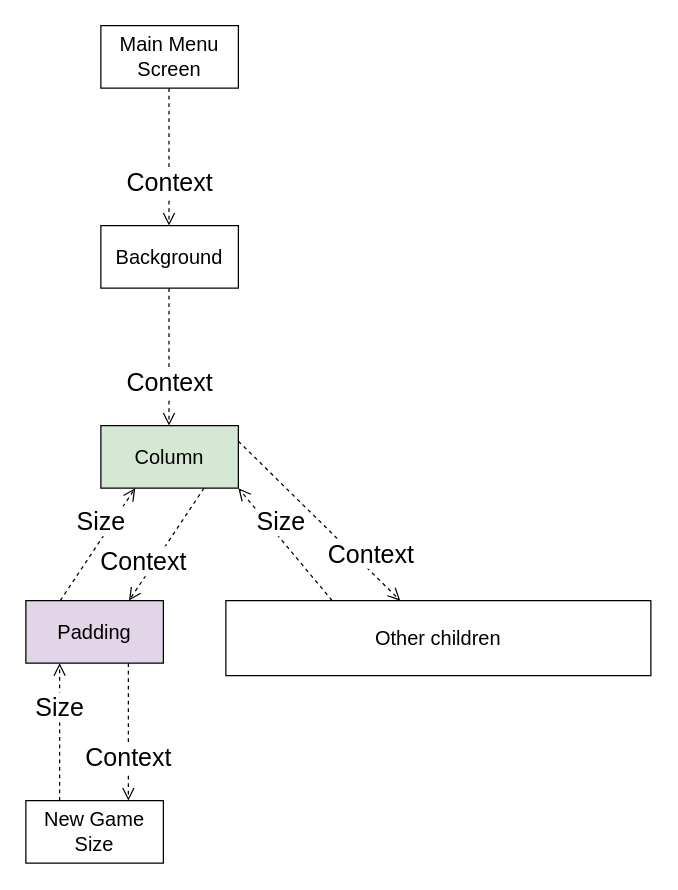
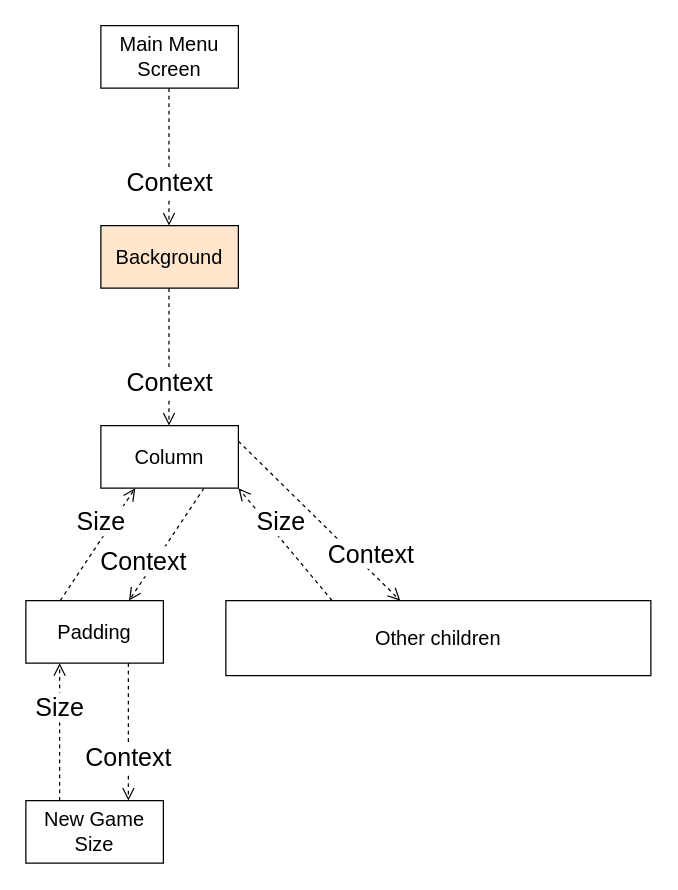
  <mxCell id="0" />
  <mxCell id="1" parent="0" />
  <mxCell id="2" value="&lt;font style=&quot;font-size: 16px;&quot;&gt;Main Menu Screen&lt;/font&gt;" style="html=1;whiteSpace=wrap;" vertex="1" parent="1"><mxGeometry x="80" y="20" width="110" height="50" as="geometry" /></mxCell>
- <mxCell id="3" value="&lt;font style=&quot;font-size: 16px;&quot;&gt;Column&lt;/font&gt;" style="html=1;whiteSpace=wrap;fillColor=#d5e8d4;" vertex="1" parent="1"><mxGeometry x="80" y="340" width="110" height="50" as="geometry" /></mxCell>
- <mxCell id="4" value="&lt;font style=&quot;font-size: 16px;&quot;&gt;Padding&lt;/font&gt;" style="html=1;whiteSpace=wrap;fillColor=#e1d5e7;" vertex="1" parent="1"><mxGeometry x="20" y="480" width="110" height="50" as="geometry" /></mxCell>
- <mxCell id="5" value="&lt;font style=&quot;font-size: 16px;&quot;&gt;Background&lt;/font&gt;" style="html=1;whiteSpace=wrap;" vertex="1" parent="1"><mxGeometry x="80" y="180" width="110" height="50" as="geometry" /></mxCell>
+ <mxCell id="3" value="&lt;font style=&quot;font-size: 16px;&quot;&gt;Column&lt;/font&gt;" style="html=1;whiteSpace=wrap;" vertex="1" parent="1"><mxGeometry x="80" y="340" width="110" height="50" as="geometry" /></mxCell>
+ <mxCell id="4" value="&lt;font style=&quot;font-size: 16px;&quot;&gt;Padding&lt;/font&gt;" style="html=1;whiteSpace=wrap;" vertex="1" parent="1"><mxGeometry x="20" y="480" width="110" height="50" as="geometry" /></mxCell>
+ <mxCell id="5" value="&lt;font style=&quot;font-size: 16px;&quot;&gt;Background&lt;/font&gt;" style="html=1;whiteSpace=wrap;fillColor=#ffe6cc;" vertex="1" parent="1"><mxGeometry x="80" y="180" width="110" height="50" as="geometry" /></mxCell>
  <mxCell id="6" value="&lt;font style=&quot;font-size: 16px;&quot;&gt;Other children&lt;/font&gt;" style="html=1;whiteSpace=wrap;" vertex="1" parent="1"><mxGeometry x="180" y="480" width="340" height="60" as="geometry" /></mxCell>
  <mxCell id="7" value="&lt;font style=&quot;font-size: 20px;&quot;&gt;Context&lt;br&gt;&lt;/font&gt;" style="html=1;verticalAlign=bottom;endArrow=open;dashed=1;endSize=8;curved=0;rounded=0;entryX=0.75;entryY=0;entryDx=0;entryDy=0;exitX=0.75;exitY=1;exitDx=0;exitDy=0;" edge="1" parent="1"><mxGeometry x="0.636" relative="1" as="geometry"><mxPoint x="134.5" y="70" as="sourcePoint" /><mxPoint x="134.5" y="180" as="targetPoint" /><mxPoint as="offset" /></mxGeometry></mxCell>
  <mxCell id="8" value="&lt;font style=&quot;font-size: 20px;&quot;&gt;Context&lt;br&gt;&lt;/font&gt;" style="html=1;verticalAlign=bottom;endArrow=open;dashed=1;endSize=8;curved=0;rounded=0;entryX=0.75;entryY=0;entryDx=0;entryDy=0;exitX=0.75;exitY=1;exitDx=0;exitDy=0;" edge="1" parent="1"><mxGeometry x="0.636" relative="1" as="geometry"><mxPoint x="134.5" y="230" as="sourcePoint" /><mxPoint x="134.5" y="340" as="targetPoint" /><mxPoint as="offset" /></mxGeometry></mxCell>
  <mxCell id="9" value="&lt;font style=&quot;font-size: 20px;&quot;&gt;Size&lt;/font&gt;" style="html=1;verticalAlign=bottom;endArrow=open;dashed=1;endSize=8;curved=0;rounded=0;entryX=0.25;entryY=1;entryDx=0;entryDy=0;exitX=0.25;exitY=0;exitDx=0;exitDy=0;" edge="1" parent="1" source="4" target="3"><mxGeometry x="0.091" relative="1" as="geometry"><mxPoint x="117" y="350" as="sourcePoint" /><mxPoint x="117" y="240" as="targetPoint" /><mxPoint as="offset" /></mxGeometry></mxCell>
  <mxCell id="10" value="&lt;font style=&quot;font-size: 20px;&quot;&gt;Context&lt;br&gt;&lt;/font&gt;" style="html=1;verticalAlign=bottom;endArrow=open;dashed=1;endSize=8;curved=0;rounded=0;entryX=0.75;entryY=0;entryDx=0;entryDy=0;exitX=0.75;exitY=1;exitDx=0;exitDy=0;" edge="1" parent="1" source="3" target="4"><mxGeometry x="0.636" relative="1" as="geometry"><mxPoint x="172" y="240" as="sourcePoint" /><mxPoint x="172" y="350" as="targetPoint" /><mxPoint as="offset" /></mxGeometry></mxCell>
  <mxCell id="11" value="&lt;font style=&quot;font-size: 16px;&quot;&gt;New Game Size&lt;br&gt;&lt;/font&gt;" style="html=1;whiteSpace=wrap;" vertex="1" parent="1"><mxGeometry x="20" y="640" width="110" height="50" as="geometry" /></mxCell>
  <mxCell id="12" value="&lt;font style=&quot;font-size: 20px;&quot;&gt;Size&lt;/font&gt;" style="html=1;verticalAlign=bottom;endArrow=open;dashed=1;endSize=8;curved=0;rounded=0;entryX=0.25;entryY=1;entryDx=0;entryDy=0;exitX=0.25;exitY=0;exitDx=0;exitDy=0;" edge="1" parent="1"><mxGeometry x="0.091" relative="1" as="geometry"><mxPoint x="47" y="640" as="sourcePoint" /><mxPoint x="47" y="530" as="targetPoint" /><mxPoint as="offset" /></mxGeometry></mxCell>
  <mxCell id="13" value="&lt;font style=&quot;font-size: 20px;&quot;&gt;Context&lt;br&gt;&lt;/font&gt;" style="html=1;verticalAlign=bottom;endArrow=open;dashed=1;endSize=8;curved=0;rounded=0;entryX=0.75;entryY=0;entryDx=0;entryDy=0;exitX=0.75;exitY=1;exitDx=0;exitDy=0;" edge="1" parent="1"><mxGeometry x="0.636" relative="1" as="geometry"><mxPoint x="102" y="530" as="sourcePoint" /><mxPoint x="102" y="640" as="targetPoint" /><mxPoint as="offset" /></mxGeometry></mxCell>
  <mxCell id="14" value="&lt;font style=&quot;font-size: 20px;&quot;&gt;Size&lt;/font&gt;" style="html=1;verticalAlign=bottom;endArrow=open;dashed=1;endSize=8;curved=0;rounded=0;entryX=1;entryY=1;entryDx=0;entryDy=0;exitX=0.25;exitY=0;exitDx=0;exitDy=0;" edge="1" parent="1" source="6" target="3"><mxGeometry x="0.091" relative="1" as="geometry"><mxPoint x="410" y="390" as="sourcePoint" /><mxPoint x="410" y="280" as="targetPoint" /><mxPoint as="offset" /></mxGeometry></mxCell>
  <mxCell id="15" value="&lt;font style=&quot;font-size: 20px;&quot;&gt;Context&lt;br&gt;&lt;/font&gt;" style="html=1;verticalAlign=bottom;endArrow=open;dashed=1;endSize=8;curved=0;rounded=0;exitX=1;exitY=0.25;exitDx=0;exitDy=0;" edge="1" parent="1" source="3" target="6"><mxGeometry x="0.636" relative="1" as="geometry"><mxPoint x="465" y="280" as="sourcePoint" /><mxPoint x="465" y="390" as="targetPoint" /><mxPoint as="offset" /></mxGeometry></mxCell>
